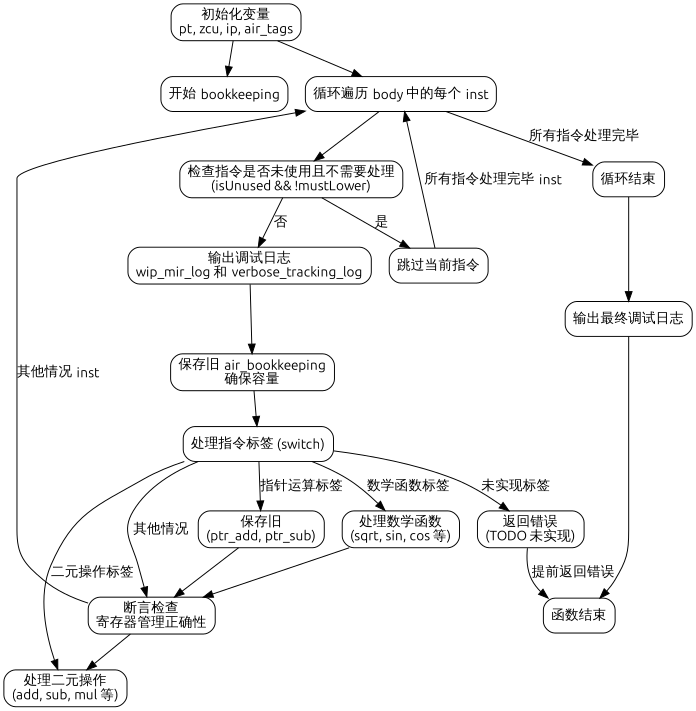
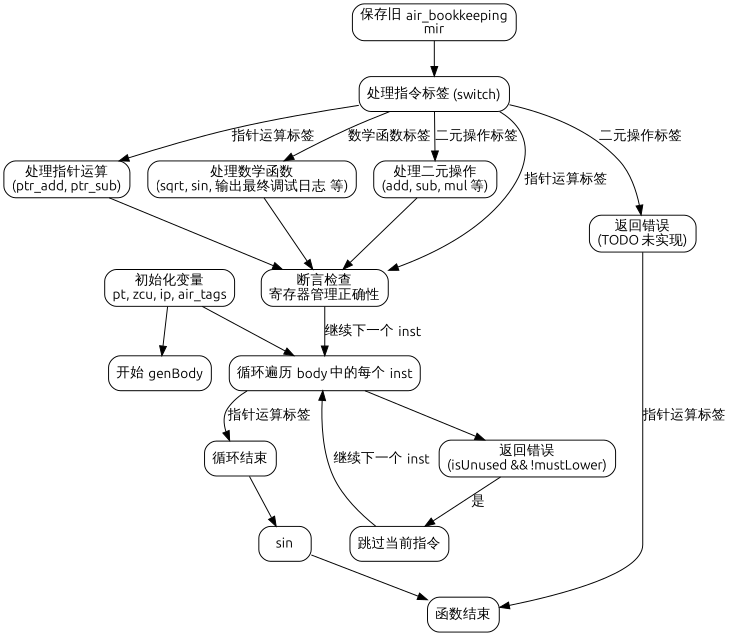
  digraph {
    fontname=Ubuntu
    node [fontname=Ubuntu shape=rectangle style=rounded]
    edge [fontname=Ubuntu]
-   n1 [label="开始 bookkeeping"]
+   n1 [label="开始 genBody"]
    n2 [label="初始化变量\npt, zcu, ip, air_tags"]
    n3 [label="循环遍历 body 中的每个 inst"]
-   n4 [label="检查指令是否未使用且不需要处理\n(isUnused && !mustLower)"]
+   n4 [label="返回错误\n(isUnused && !mustLower)"]
    n5 [label="循环结束"]
    n6 [label="跳过当前指令"]
-   n7 [label="输出调试日志\nwip_mir_log 和 verbose_tracking_log"]
-   n8 [label="输出最终调试日志"]
-   n9 [label="保存旧 air_bookkeeping\n确保容量"]
+   n8 [label=sin]
+   n9 [label="保存旧 air_bookkeeping\nmir"]
    n10 [label="处理指令标签 (switch)"]
    n11 [label="处理二元操作\n(add, sub, mul 等)"]
-   n12 [label="保存旧\n(ptr_add, ptr_sub)"]
-   n13 [label="处理数学函数\n(sqrt, sin, cos 等)"]
+   n12 [label="处理指针运算\n(ptr_add, ptr_sub)"]
+   n13 [label="处理数学函数\n(sqrt, sin, 输出最终调试日志 等)"]
    n14 [label="返回错误\n(TODO 未实现)"]
    n15 [label="断言检查\n寄存器管理正确性"]
    n16 [label="函数结束"]
    n2 -> n1
    n2 -> n3
    n3 -> n4
-   n3 -> n5 [label="所有指令处理完毕"]
+   n3 -> n5 [label="指针运算标签"]
    n4 -> n6 [label="是"]
-   n4 -> n7 [label="否"]
    n5 -> n8
-   n6 -> n3 [label="所有指令处理完毕 inst"]
-   n7 -> n9
+   n6 -> n3 [label="继续下一个 inst"]
    n8 -> n16
    n9 -> n10
    n10 -> n11 [label="二元操作标签"]
    n10 -> n12 [label="指针运算标签"]
    n10 -> n13 [label="数学函数标签"]
-   n10 -> n14 [label="未实现标签"]
-   n10 -> n15 [label="其他情况"]
-   n15 -> n11
+   n10 -> n14 [label="二元操作标签"]
+   n10 -> n15 [label="指针运算标签"]
+   n11 -> n15
    n12 -> n15
    n13 -> n15
-   n14 -> n16 [label="提前返回错误"]
-   n15 -> n3 [label="其他情况 inst"]
+   n14 -> n16 [label="指针运算标签"]
+   n15 -> n3 [label="继续下一个 inst"]
  }
